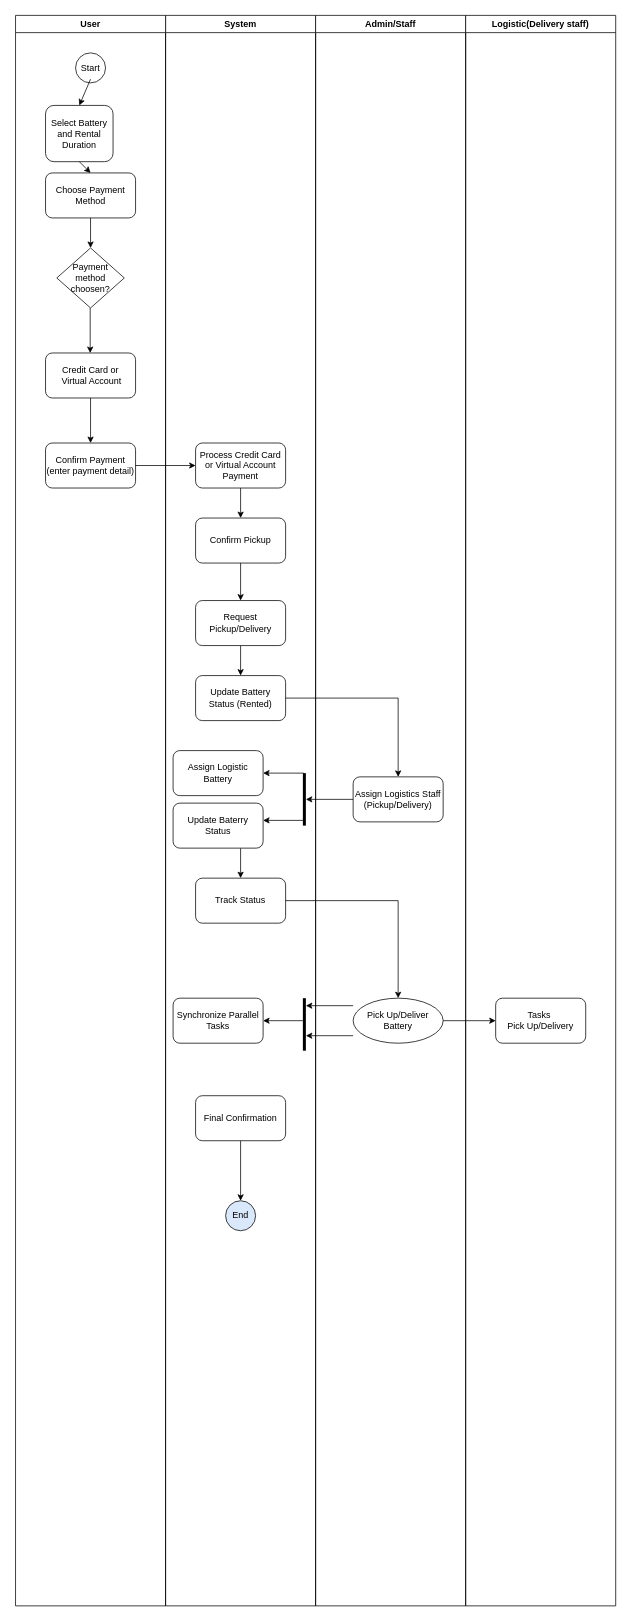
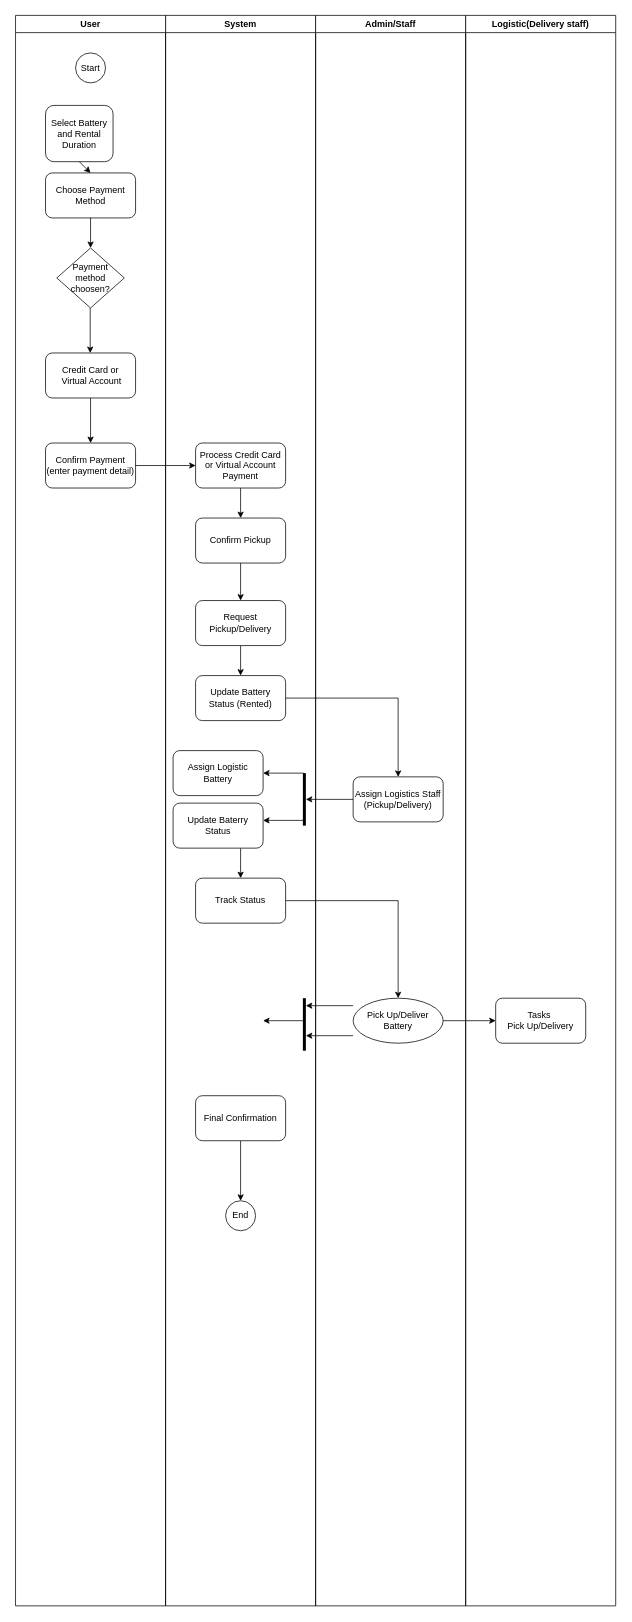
  <mxCell id="0" />
  <mxCell id="1" parent="0" />
  <mxCell id="2" value="System" style="swimlane;whiteSpace=wrap;html=1;" vertex="1" parent="1"><mxGeometry x="220" y="20" width="200" height="2120" as="geometry" /></mxCell>
  <mxCell id="3" style="edgeStyle=orthogonalEdgeStyle;rounded=0;orthogonalLoop=1;jettySize=auto;html=1;exitX=0.5;exitY=1;exitDx=0;exitDy=0;entryX=0.5;entryY=0;entryDx=0;entryDy=0;" edge="1" parent="2" source="4" target="8"><mxGeometry relative="1" as="geometry" /></mxCell>
  <mxCell id="4" value="Process Credit Card or Virtual Account&lt;div&gt;Payment&lt;/div&gt;" style="rounded=1;whiteSpace=wrap;html=1;" vertex="1" parent="2"><mxGeometry x="40" y="570" width="120" height="60" as="geometry" /></mxCell>
  <mxCell id="5" style="edgeStyle=orthogonalEdgeStyle;rounded=0;orthogonalLoop=1;jettySize=auto;html=1;exitX=0.5;exitY=1;exitDx=0;exitDy=0;entryX=0.5;entryY=0;entryDx=0;entryDy=0;" edge="1" parent="2" source="6" target="9"><mxGeometry relative="1" as="geometry" /></mxCell>
  <mxCell id="6" value="Request Pickup/Delivery" style="rounded=1;whiteSpace=wrap;html=1;" vertex="1" parent="2"><mxGeometry x="40" y="780" width="120" height="60" as="geometry" /></mxCell>
  <mxCell id="7" style="edgeStyle=orthogonalEdgeStyle;rounded=0;orthogonalLoop=1;jettySize=auto;html=1;exitX=0.5;exitY=1;exitDx=0;exitDy=0;" edge="1" parent="2" source="8" target="6"><mxGeometry relative="1" as="geometry" /></mxCell>
  <mxCell id="8" value="Confirm Pickup" style="rounded=1;whiteSpace=wrap;html=1;" vertex="1" parent="2"><mxGeometry x="40" y="670" width="120" height="60" as="geometry" /></mxCell>
  <mxCell id="9" value="Update Battery&lt;div&gt;Status (Rented)&lt;/div&gt;" style="rounded=1;whiteSpace=wrap;html=1;" vertex="1" parent="2"><mxGeometry x="40" y="880" width="120" height="60" as="geometry" /></mxCell>
  <mxCell id="10" value="" style="line;strokeWidth=4;html=1;perimeter=backbonePerimeter;points=[];outlineConnect=0;rotation=90;" vertex="1" parent="2"><mxGeometry x="150" y="1040" width="70" height="10" as="geometry" /></mxCell>
  <mxCell id="11" value="" style="endArrow=classic;html=1;rounded=0;" edge="1" parent="2" source="10"><mxGeometry width="50" height="50" relative="1" as="geometry"><mxPoint x="120" y="980" as="sourcePoint" /><mxPoint x="130" y="1010" as="targetPoint" /></mxGeometry></mxCell>
  <mxCell id="12" value="" style="endArrow=classic;html=1;rounded=0;exitX=0.9;exitY=0.6;exitDx=0;exitDy=0;exitPerimeter=0;" edge="1" parent="2" source="10"><mxGeometry width="50" height="50" relative="1" as="geometry"><mxPoint x="80" y="1060" as="sourcePoint" /><mxPoint x="130" y="1073" as="targetPoint" /></mxGeometry></mxCell>
  <mxCell id="13" value="Assign Logistic Battery" style="rounded=1;whiteSpace=wrap;html=1;" vertex="1" parent="2"><mxGeometry x="10" y="980" width="120" height="60" as="geometry" /></mxCell>
  <mxCell id="14" style="edgeStyle=orthogonalEdgeStyle;rounded=0;orthogonalLoop=1;jettySize=auto;html=1;exitX=0.75;exitY=1;exitDx=0;exitDy=0;entryX=0.5;entryY=0;entryDx=0;entryDy=0;" edge="1" parent="2" source="15" target="16"><mxGeometry relative="1" as="geometry" /></mxCell>
  <mxCell id="15" value="Update Baterry Status" style="rounded=1;whiteSpace=wrap;html=1;" vertex="1" parent="2"><mxGeometry x="10" y="1050" width="120" height="60" as="geometry" /></mxCell>
  <mxCell id="16" value="Track Status" style="rounded=1;whiteSpace=wrap;html=1;" vertex="1" parent="2"><mxGeometry x="40" y="1150" width="120" height="60" as="geometry" /></mxCell>
  <mxCell id="17" value="" style="line;strokeWidth=4;html=1;perimeter=backbonePerimeter;points=[];outlineConnect=0;rotation=90;" vertex="1" parent="2"><mxGeometry x="150" y="1340" width="70" height="10" as="geometry" /></mxCell>
  <mxCell id="18" value="" style="endArrow=classic;html=1;rounded=0;exitX=0.9;exitY=0.6;exitDx=0;exitDy=0;exitPerimeter=0;" edge="1" parent="2"><mxGeometry width="50" height="50" relative="1" as="geometry"><mxPoint x="183" y="1340" as="sourcePoint" /><mxPoint x="130" y="1340" as="targetPoint" /><Array as="points"><mxPoint x="170" y="1340" /></Array></mxGeometry></mxCell>
- <mxCell id="19" value="Synchronize Parallel Tasks" style="rounded=1;whiteSpace=wrap;html=1;" vertex="1" parent="2"><mxGeometry x="10" y="1310" width="120" height="60" as="geometry" /></mxCell>
  <mxCell id="20" style="edgeStyle=orthogonalEdgeStyle;rounded=0;orthogonalLoop=1;jettySize=auto;html=1;exitX=0.5;exitY=1;exitDx=0;exitDy=0;" edge="1" parent="2" source="21" target="22"><mxGeometry relative="1" as="geometry" /></mxCell>
  <mxCell id="21" value="Final Confirmation" style="rounded=1;whiteSpace=wrap;html=1;" vertex="1" parent="2"><mxGeometry x="40" y="1440" width="120" height="60" as="geometry" /></mxCell>
- <mxCell id="22" value="End" style="ellipse;whiteSpace=wrap;html=1;aspect=fixed;fillColor=#dae8fc;" vertex="1" parent="2"><mxGeometry x="80" y="1580" width="40" height="40" as="geometry" /></mxCell>
+ <mxCell id="22" value="End" style="ellipse;whiteSpace=wrap;html=1;aspect=fixed;" vertex="1" parent="2"><mxGeometry x="80" y="1580" width="40" height="40" as="geometry" /></mxCell>
  <mxCell id="23" value="User" style="swimlane;whiteSpace=wrap;html=1;" vertex="1" parent="1"><mxGeometry x="20" y="20" width="200" height="2120" as="geometry" /></mxCell>
  <mxCell id="24" value="Select Battery and Rental Duration" style="rounded=1;whiteSpace=wrap;html=1;" vertex="1" parent="23"><mxGeometry x="40" y="120" width="90" height="75" as="geometry" /></mxCell>
  <mxCell id="25" value="" style="ellipse;whiteSpace=wrap;html=1;aspect=fixed;" vertex="1" parent="23"><mxGeometry x="80" y="50" width="40" height="40" as="geometry" /></mxCell>
  <mxCell id="26" value="Choose Payment Method" style="rounded=1;whiteSpace=wrap;html=1;" vertex="1" parent="23"><mxGeometry x="40" y="210" width="120" height="60" as="geometry" /></mxCell>
  <mxCell id="27" value="Payment method choosen?" style="rhombus;whiteSpace=wrap;html=1;" vertex="1" parent="23"><mxGeometry x="55" y="310" width="90" height="80" as="geometry" /></mxCell>
  <mxCell id="28" value="Credit Card or&lt;div&gt;&amp;nbsp;Virtual Account&lt;/div&gt;" style="rounded=1;whiteSpace=wrap;html=1;" vertex="1" parent="23"><mxGeometry x="40" y="450" width="120" height="60" as="geometry" /></mxCell>
  <mxCell id="29" value="" style="endArrow=classic;html=1;rounded=0;" edge="1" parent="23"><mxGeometry width="50" height="50" relative="1" as="geometry"><mxPoint x="99.5" y="390" as="sourcePoint" /><mxPoint x="99.5" y="450" as="targetPoint" /></mxGeometry></mxCell>
  <mxCell id="30" value="" style="endArrow=classic;html=1;rounded=0;exitX=0.5;exitY=1;exitDx=0;exitDy=0;" edge="1" parent="23" source="28"><mxGeometry width="50" height="50" relative="1" as="geometry"><mxPoint x="70" y="580" as="sourcePoint" /><mxPoint x="100" y="570" as="targetPoint" /></mxGeometry></mxCell>
  <mxCell id="31" value="Confirm Payment&lt;div&gt;(enter payment detail)&lt;/div&gt;" style="rounded=1;whiteSpace=wrap;html=1;" vertex="1" parent="23"><mxGeometry x="40" y="570" width="120" height="60" as="geometry" /></mxCell>
  <mxCell id="32" value="Start" style="text;html=1;align=center;verticalAlign=middle;whiteSpace=wrap;rounded=0;" vertex="1" parent="23"><mxGeometry x="70" y="55" width="60" height="30" as="geometry" /></mxCell>
- <mxCell id="33" value="" style="endArrow=classic;html=1;rounded=0;exitX=0.5;exitY=1;exitDx=0;exitDy=0;entryX=0.5;entryY=0;entryDx=0;entryDy=0;" edge="1" parent="23" source="32" target="24"><mxGeometry width="50" height="50" relative="1" as="geometry"><mxPoint x="220" y="260" as="sourcePoint" /><mxPoint x="270" y="210" as="targetPoint" /></mxGeometry></mxCell>
  <mxCell id="34" value="" style="endArrow=classic;html=1;rounded=0;exitX=0.5;exitY=1;exitDx=0;exitDy=0;entryX=0.5;entryY=0;entryDx=0;entryDy=0;" edge="1" parent="23" source="24" target="26"><mxGeometry width="50" height="50" relative="1" as="geometry"><mxPoint x="220" y="260" as="sourcePoint" /><mxPoint x="270" y="210" as="targetPoint" /></mxGeometry></mxCell>
  <mxCell id="35" value="" style="endArrow=classic;html=1;rounded=0;exitX=0.5;exitY=1;exitDx=0;exitDy=0;entryX=0.5;entryY=0;entryDx=0;entryDy=0;" edge="1" parent="23" source="26" target="27"><mxGeometry width="50" height="50" relative="1" as="geometry"><mxPoint x="100" y="280" as="sourcePoint" /><mxPoint x="270" y="210" as="targetPoint" /></mxGeometry></mxCell>
  <mxCell id="36" value="Admin/Staff" style="swimlane;whiteSpace=wrap;html=1;" vertex="1" parent="1"><mxGeometry x="420" y="20" width="200" height="2120" as="geometry" /></mxCell>
  <mxCell id="37" value="Assign Logistics Staff&lt;div&gt;(Pickup/Delivery)&lt;/div&gt;" style="rounded=1;whiteSpace=wrap;html=1;" vertex="1" parent="36"><mxGeometry x="50" y="1015" width="120" height="60" as="geometry" /></mxCell>
  <mxCell id="38" value="Pick Up/Deliver Battery" style="ellipse;whiteSpace=wrap;html=1;" vertex="1" parent="36"><mxGeometry x="50" y="1310" width="120" height="60" as="geometry" /></mxCell>
  <mxCell id="39" value="" style="endArrow=classic;html=1;rounded=0;exitX=0.9;exitY=0.6;exitDx=0;exitDy=0;exitPerimeter=0;" edge="1" parent="36" target="17"><mxGeometry width="50" height="50" relative="1" as="geometry"><mxPoint x="50" y="1360" as="sourcePoint" /><mxPoint x="-4" y="1360" as="targetPoint" /></mxGeometry></mxCell>
  <mxCell id="40" value="" style="endArrow=classic;html=1;rounded=0;" edge="1" parent="36" target="17"><mxGeometry width="50" height="50" relative="1" as="geometry"><mxPoint x="50" y="1320" as="sourcePoint" /><mxPoint x="-4" y="1320" as="targetPoint" /></mxGeometry></mxCell>
  <mxCell id="41" value="Logistic(Delivery staff)" style="swimlane;whiteSpace=wrap;html=1;" vertex="1" parent="1"><mxGeometry x="620" y="20" width="200" height="2120" as="geometry" /></mxCell>
  <mxCell id="42" value="Tasks&amp;nbsp;&lt;div&gt;Pick Up/Delivery&lt;/div&gt;" style="rounded=1;whiteSpace=wrap;html=1;" vertex="1" parent="41"><mxGeometry x="40" y="1310" width="120" height="60" as="geometry" /></mxCell>
  <mxCell id="43" value="" style="endArrow=classic;html=1;rounded=0;exitX=1;exitY=0.5;exitDx=0;exitDy=0;entryX=0;entryY=0.5;entryDx=0;entryDy=0;" edge="1" parent="1" source="31" target="4"><mxGeometry width="50" height="50" relative="1" as="geometry"><mxPoint x="130" y="540" as="sourcePoint" /><mxPoint x="250" y="620" as="targetPoint" /></mxGeometry></mxCell>
  <mxCell id="44" style="edgeStyle=orthogonalEdgeStyle;rounded=0;orthogonalLoop=1;jettySize=auto;html=1;exitX=1;exitY=0.5;exitDx=0;exitDy=0;entryX=0.5;entryY=0;entryDx=0;entryDy=0;" edge="1" parent="1" source="9" target="37"><mxGeometry relative="1" as="geometry"><mxPoint x="540" y="930" as="targetPoint" /></mxGeometry></mxCell>
  <mxCell id="45" value="" style="endArrow=classic;html=1;rounded=0;exitX=0;exitY=0.5;exitDx=0;exitDy=0;" edge="1" parent="1" source="37" target="10"><mxGeometry width="50" height="50" relative="1" as="geometry"><mxPoint x="340" y="1040" as="sourcePoint" /><mxPoint x="410" y="1020" as="targetPoint" /></mxGeometry></mxCell>
  <mxCell id="46" style="edgeStyle=orthogonalEdgeStyle;rounded=0;orthogonalLoop=1;jettySize=auto;html=1;exitX=1;exitY=0.5;exitDx=0;exitDy=0;entryX=0.5;entryY=0;entryDx=0;entryDy=0;" edge="1" parent="1" source="16" target="38"><mxGeometry relative="1" as="geometry"><mxPoint x="530" y="1200" as="targetPoint" /></mxGeometry></mxCell>
  <mxCell id="47" style="edgeStyle=orthogonalEdgeStyle;rounded=0;orthogonalLoop=1;jettySize=auto;html=1;exitX=1;exitY=0.5;exitDx=0;exitDy=0;entryX=0;entryY=0.5;entryDx=0;entryDy=0;" edge="1" parent="1" source="38" target="42"><mxGeometry relative="1" as="geometry" /></mxCell>
